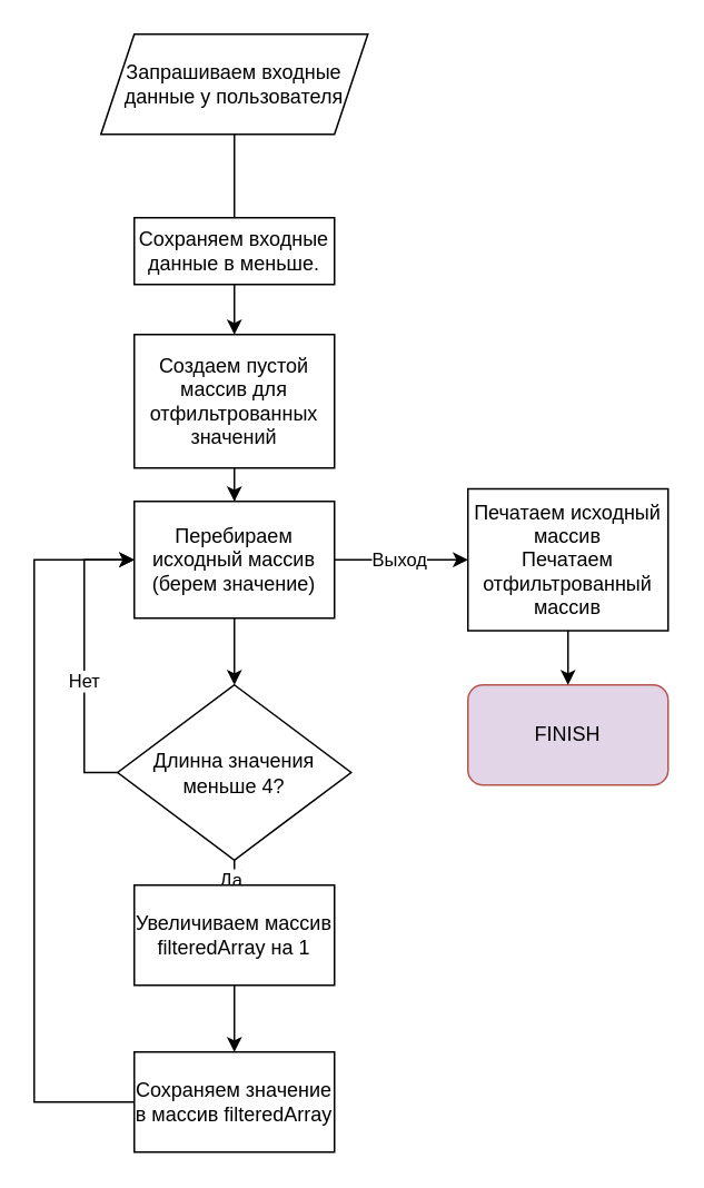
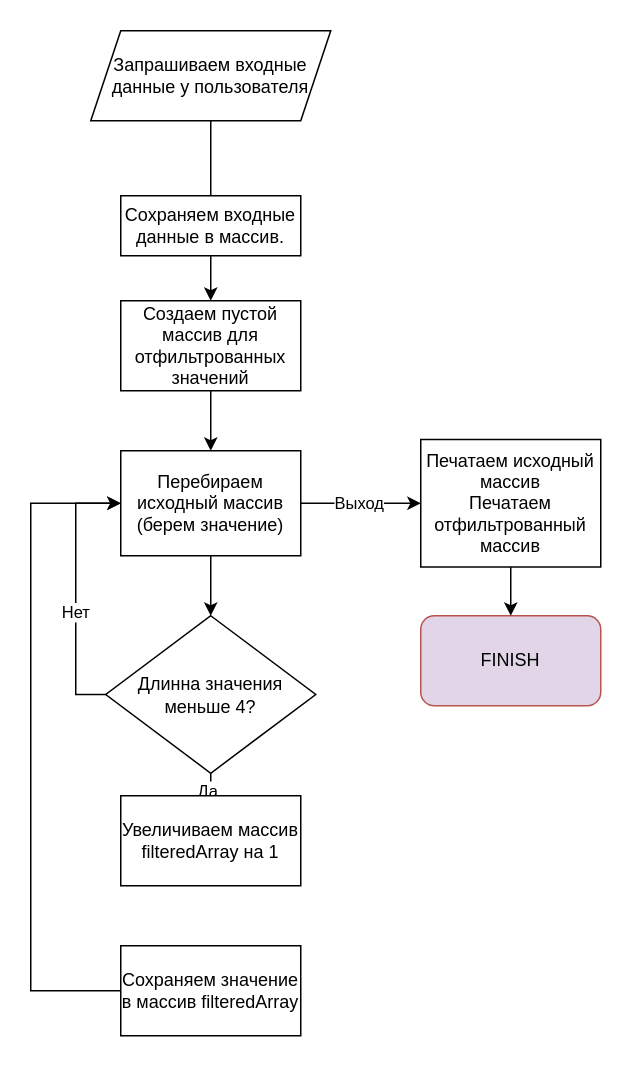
  <mxCell id="0" />
  <mxCell id="1" parent="0" />
  <mxCell id="2" value="FINISH" style="rounded=1;whiteSpace=wrap;html=1;fillColor=#e1d5e7;strokeColor=#b85450;" parent="1" vertex="1"><mxGeometry x="280" y="410" width="120" height="60" as="geometry" /></mxCell>
  <mxCell id="3" value="" style="edgeStyle=orthogonalEdgeStyle;rounded=0;orthogonalLoop=1;jettySize=auto;html=1;endArrow=none;" parent="1" source="4" target="15" edge="1"><mxGeometry relative="1" as="geometry" /></mxCell>
  <mxCell id="4" value="Запрашиваем входные данные у пользователя" style="shape=parallelogram;perimeter=parallelogramPerimeter;whiteSpace=wrap;html=1;fixedSize=1;" parent="1" vertex="1"><mxGeometry x="60" y="20" width="160" height="60" as="geometry" /></mxCell>
  <mxCell id="5" value="" style="edgeStyle=orthogonalEdgeStyle;rounded=0;orthogonalLoop=1;jettySize=auto;html=1;" parent="1" source="8" target="13" edge="1"><mxGeometry relative="1" as="geometry" /></mxCell>
  <mxCell id="6" value="" style="edgeStyle=orthogonalEdgeStyle;rounded=0;orthogonalLoop=1;jettySize=auto;html=1;" parent="1" source="8" target="23" edge="1"><mxGeometry relative="1" as="geometry" /></mxCell>
  <mxCell id="7" value="Выход" style="edgeLabel;html=1;align=center;verticalAlign=middle;resizable=0;points=[];" parent="6" vertex="1" connectable="0"><mxGeometry x="-0.05" y="-1" relative="1" as="geometry"><mxPoint y="-2" as="offset" /></mxGeometry></mxCell>
  <mxCell id="8" value="Перебираем исходный массив&lt;br&gt;(берем значение)" style="whiteSpace=wrap;html=1;" parent="1" vertex="1"><mxGeometry x="80" y="300" width="120" height="70" as="geometry" /></mxCell>
  <mxCell id="9" value="" style="edgeStyle=orthogonalEdgeStyle;rounded=0;orthogonalLoop=1;jettySize=auto;html=1;" parent="1" source="13" target="19" edge="1"><mxGeometry relative="1" as="geometry" /></mxCell>
  <mxCell id="10" value="Да" style="edgeLabel;html=1;align=center;verticalAlign=middle;resizable=0;points=[];" parent="9" vertex="1" connectable="0"><mxGeometry x="-0.15" y="1" relative="1" as="geometry"><mxPoint x="-2" y="-1" as="offset" /></mxGeometry></mxCell>
  <mxCell id="11" style="edgeStyle=orthogonalEdgeStyle;rounded=0;orthogonalLoop=1;jettySize=auto;html=1;exitX=0;exitY=0.5;exitDx=0;exitDy=0;entryX=0;entryY=0.5;entryDx=0;entryDy=0;" parent="1" source="13" target="8" edge="1"><mxGeometry relative="1" as="geometry" /></mxCell>
  <mxCell id="12" value="Нет" style="edgeLabel;html=1;align=center;verticalAlign=middle;resizable=0;points=[];" parent="11" vertex="1" connectable="0"><mxGeometry x="-0.212" y="4" relative="1" as="geometry"><mxPoint x="3" y="-5" as="offset" /></mxGeometry></mxCell>
  <mxCell id="13" value="Длинна значения меньше 4?" style="rhombus;whiteSpace=wrap;html=1;" parent="1" vertex="1"><mxGeometry x="70" y="410" width="140" height="105" as="geometry" /></mxCell>
  <mxCell id="14" value="" style="edgeStyle=orthogonalEdgeStyle;rounded=0;orthogonalLoop=1;jettySize=auto;html=1;" parent="1" source="15" target="17" edge="1"><mxGeometry relative="1" as="geometry" /></mxCell>
- <mxCell id="15" value="Сохраняем входные данные в меньше." style="whiteSpace=wrap;html=1;" parent="1" vertex="1"><mxGeometry x="80" y="130" width="120" height="40" as="geometry" /></mxCell>
+ <mxCell id="15" value="Сохраняем входные данные в массив." style="whiteSpace=wrap;html=1;" parent="1" vertex="1"><mxGeometry x="80" y="130" width="120" height="40" as="geometry" /></mxCell>
  <mxCell id="16" value="" style="edgeStyle=orthogonalEdgeStyle;rounded=0;orthogonalLoop=1;jettySize=auto;html=1;" parent="1" source="17" target="8" edge="1"><mxGeometry relative="1" as="geometry" /></mxCell>
- <mxCell id="17" value="Создаем пустой массив для отфильтрованных значений" style="whiteSpace=wrap;html=1;" parent="1" vertex="1"><mxGeometry x="80" y="200" width="120" height="80" as="geometry" /></mxCell>
- <mxCell id="18" value="" style="edgeStyle=orthogonalEdgeStyle;rounded=0;orthogonalLoop=1;jettySize=auto;html=1;" parent="1" source="19" target="21" edge="1"><mxGeometry relative="1" as="geometry" /></mxCell>
+ <mxCell id="17" value="Создаем пустой массив для отфильтрованных значений" style="whiteSpace=wrap;html=1;" parent="1" vertex="1"><mxGeometry x="80" y="200" width="120" height="60" as="geometry" /></mxCell>
  <mxCell id="19" value="Увеличиваем массив filteredArray на 1" style="whiteSpace=wrap;html=1;" parent="1" vertex="1"><mxGeometry x="80" y="530" width="120" height="60" as="geometry" /></mxCell>
  <mxCell id="20" style="edgeStyle=orthogonalEdgeStyle;rounded=0;orthogonalLoop=1;jettySize=auto;html=1;exitX=0;exitY=0.5;exitDx=0;exitDy=0;" parent="1" edge="1"><mxGeometry relative="1" as="geometry"><mxPoint x="80" y="335" as="targetPoint" /><mxPoint x="80" y="665" as="sourcePoint" /><Array as="points"><mxPoint x="80" y="660" /><mxPoint x="20" y="660" /><mxPoint x="20" y="335" /></Array></mxGeometry></mxCell>
  <mxCell id="21" value="Сохраняем значение в массив filteredArray" style="whiteSpace=wrap;html=1;" parent="1" vertex="1"><mxGeometry x="80" y="630" width="120" height="60" as="geometry" /></mxCell>
  <mxCell id="22" value="" style="edgeStyle=orthogonalEdgeStyle;rounded=0;orthogonalLoop=1;jettySize=auto;html=1;" parent="1" source="23" target="2" edge="1"><mxGeometry relative="1" as="geometry" /></mxCell>
  <mxCell id="23" value="Печатаем исходный массив&lt;br&gt;Печатаем отфильтрованный массив" style="whiteSpace=wrap;html=1;" parent="1" vertex="1"><mxGeometry x="280" y="292.5" width="120" height="85" as="geometry" /></mxCell>
